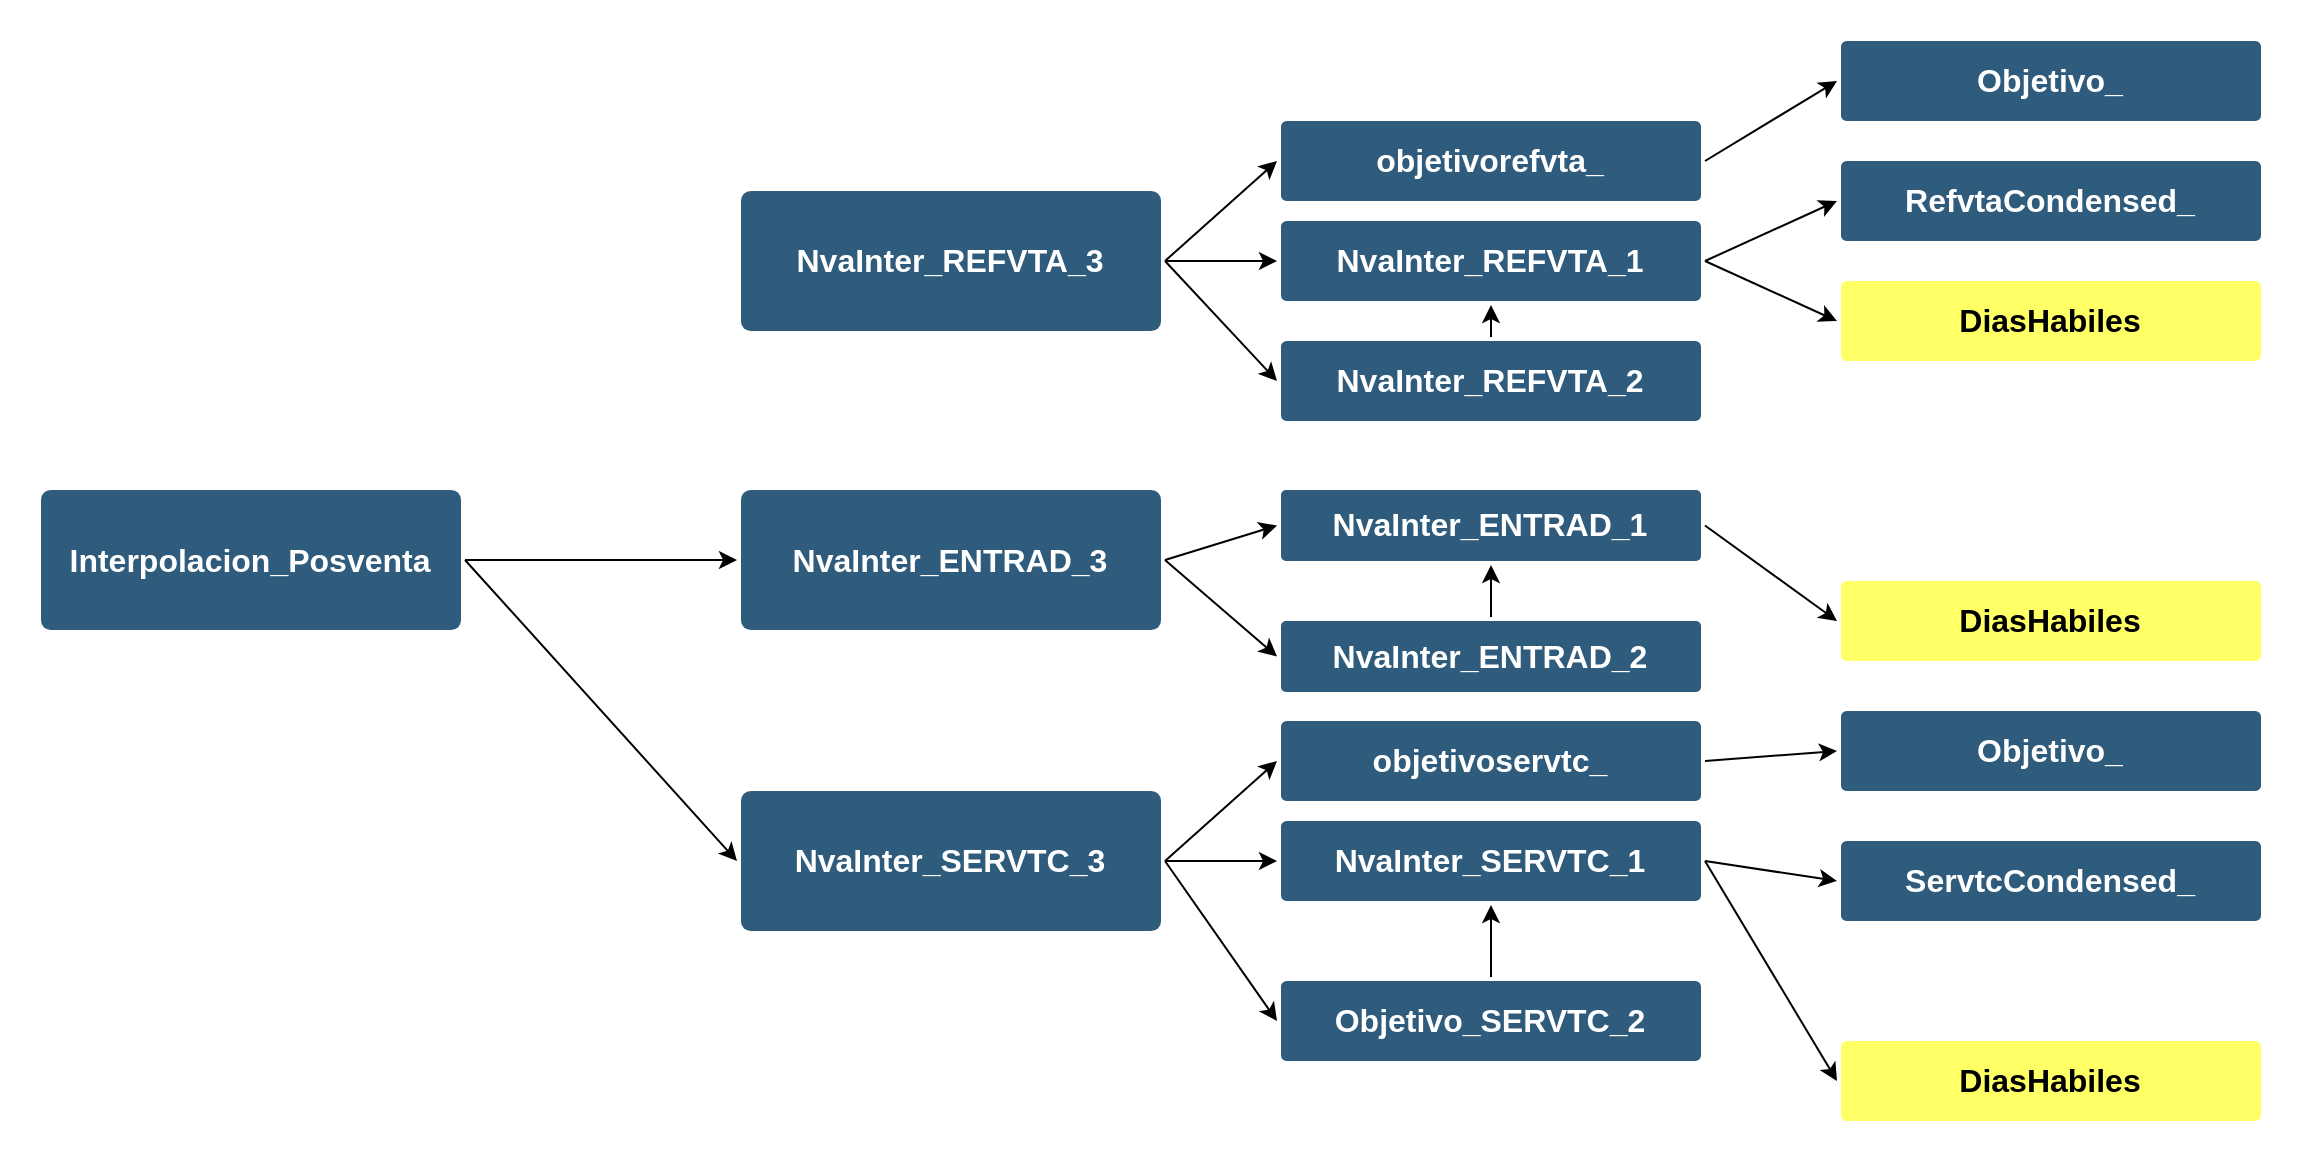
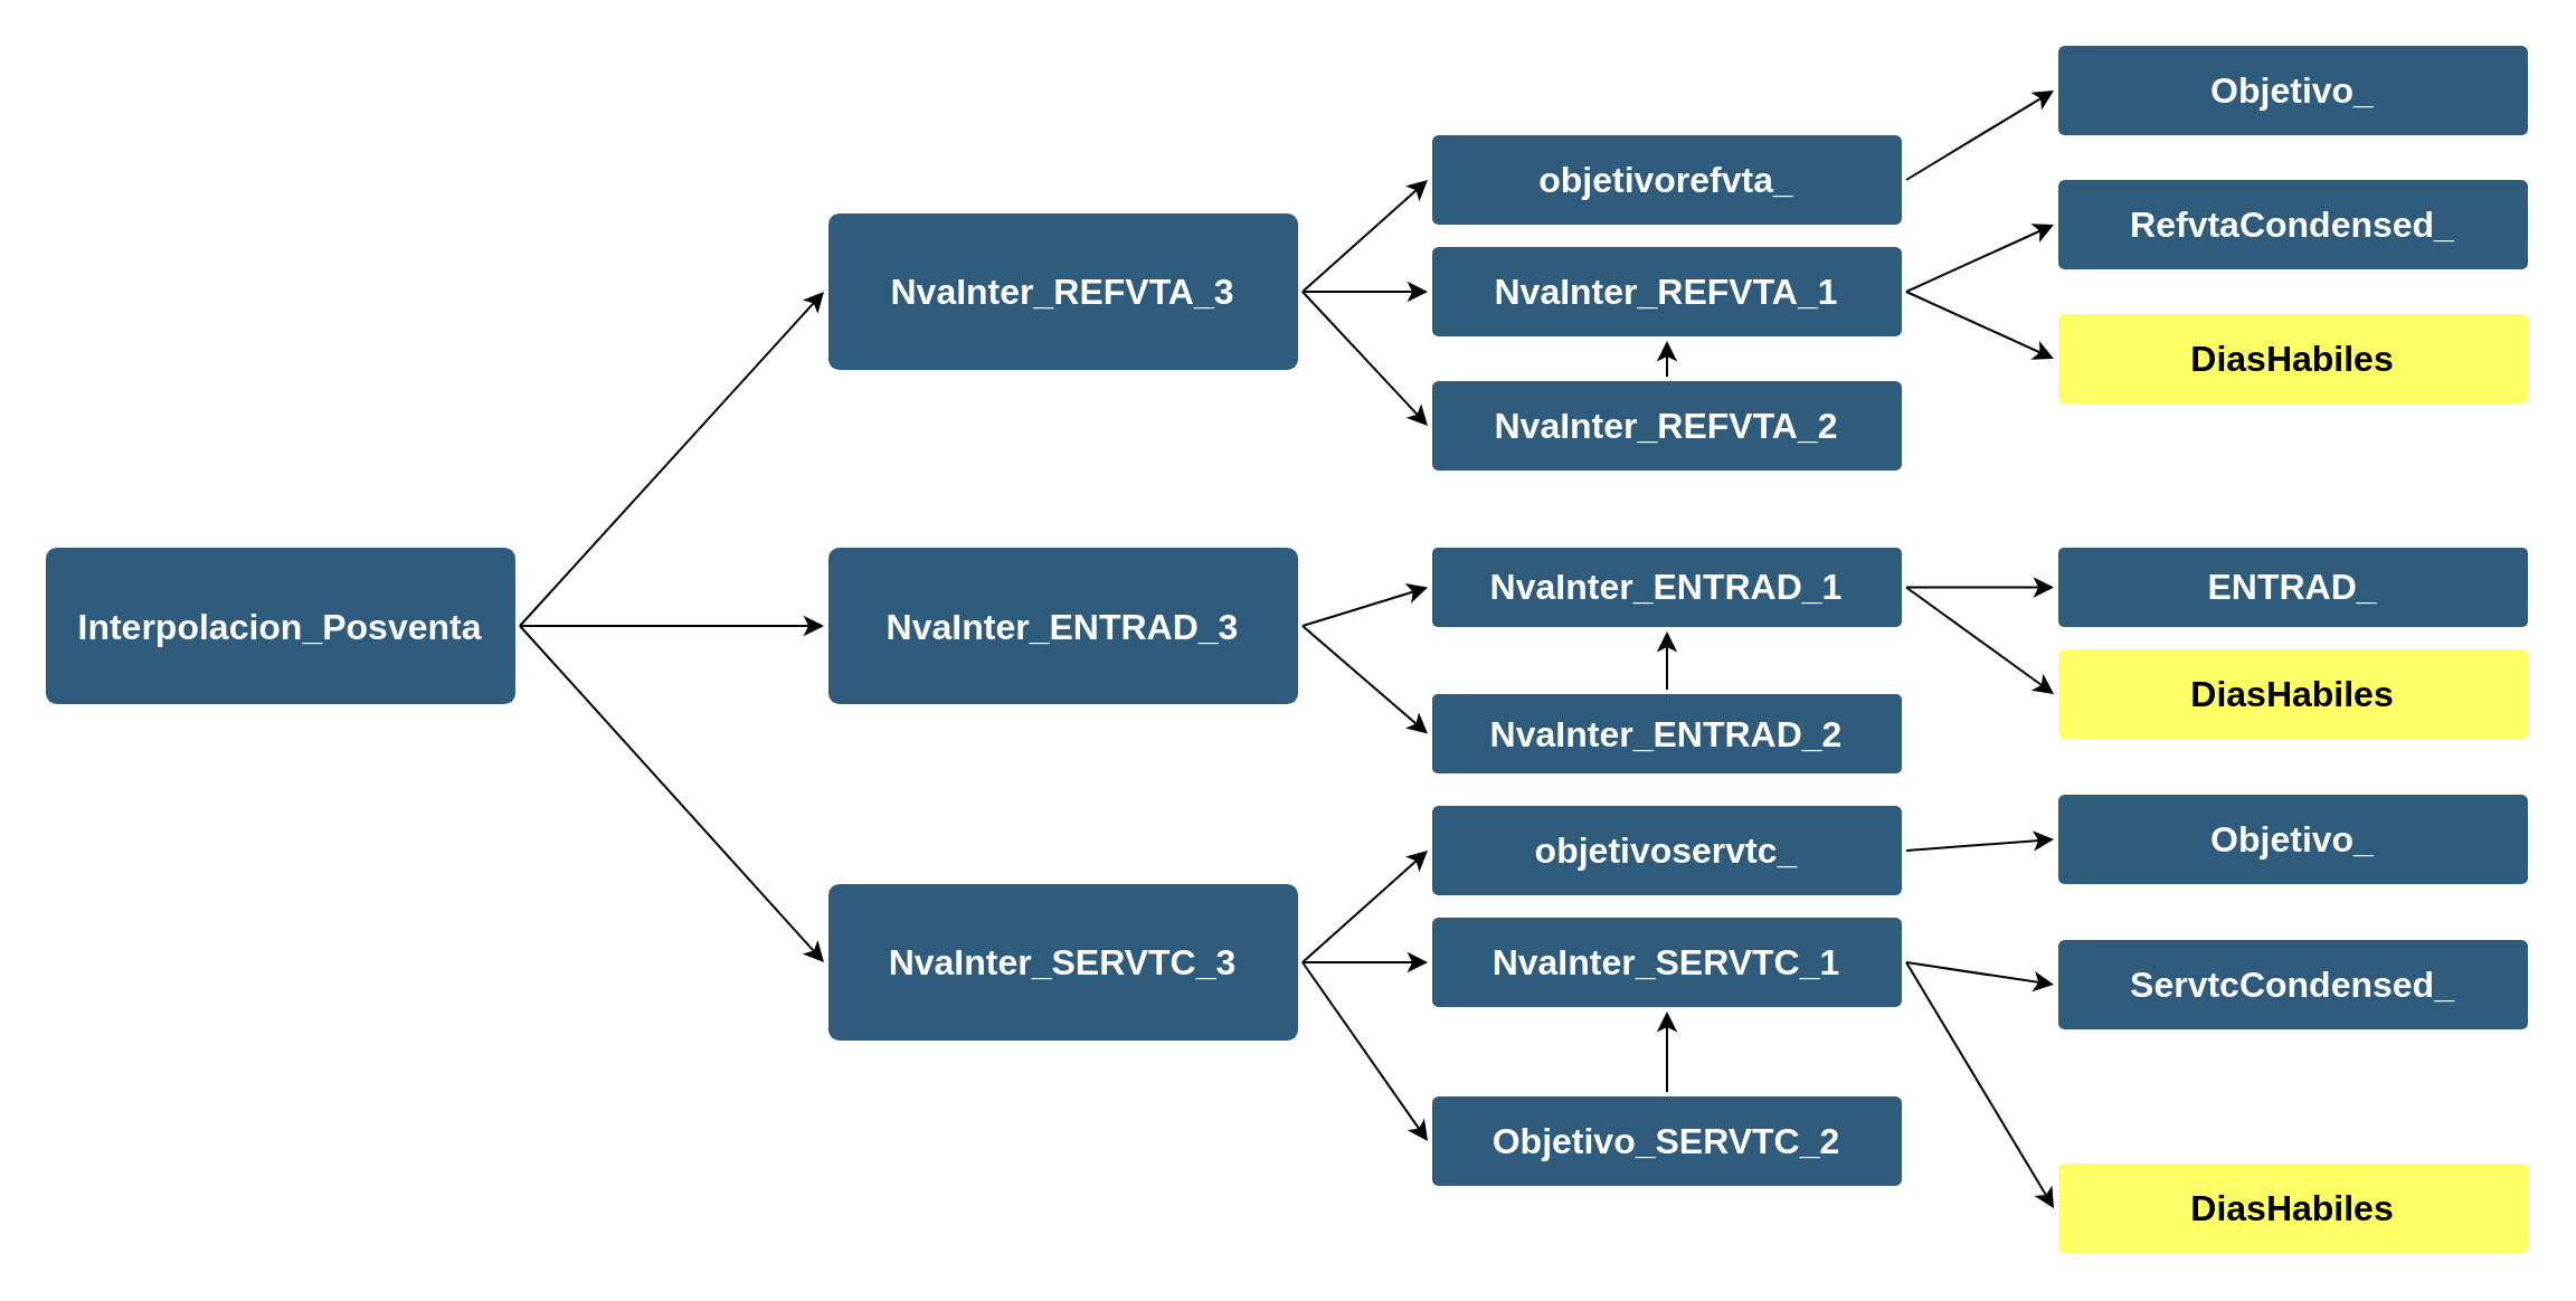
  <mxCell id="0" />
  <mxCell id="1" parent="0" />
  <mxCell id="2" style="rounded=0;orthogonalLoop=1;jettySize=auto;html=1;exitX=1;exitY=0.5;exitDx=0;exitDy=0;" edge="1" parent="1" source="3" target="10"><mxGeometry relative="1" as="geometry" /></mxCell>
  <mxCell id="3" value="Interpolacion_Posventa" style="rounded=1;whiteSpace=wrap;html=1;shadow=0;labelBackgroundColor=none;strokeColor=none;strokeWidth=3;fillColor=#2F5B7C;fontFamily=Helvetica;fontSize=16;fontColor=#FFFFFF;align=center;fontStyle=1;spacing=5;arcSize=7;perimeterSpacing=2;" vertex="1" parent="1"><mxGeometry x="20" y="244.5" width="210" height="70" as="geometry" /></mxCell>
  <mxCell id="4" style="edgeStyle=none;rounded=0;orthogonalLoop=1;jettySize=auto;html=1;exitX=1;exitY=0.5;exitDx=0;exitDy=0;entryX=0;entryY=0.5;entryDx=0;entryDy=0;" edge="1" parent="1" source="7" target="19"><mxGeometry relative="1" as="geometry" /></mxCell>
  <mxCell id="5" style="edgeStyle=none;rounded=0;orthogonalLoop=1;jettySize=auto;html=1;exitX=1;exitY=0.5;exitDx=0;exitDy=0;entryX=0;entryY=0.5;entryDx=0;entryDy=0;" edge="1" parent="1" source="7" target="21"><mxGeometry relative="1" as="geometry" /></mxCell>
  <mxCell id="6" style="edgeStyle=none;rounded=0;orthogonalLoop=1;jettySize=auto;html=1;exitX=1;exitY=0.5;exitDx=0;exitDy=0;entryX=0;entryY=0.5;entryDx=0;entryDy=0;" edge="1" parent="1" source="7" target="23"><mxGeometry relative="1" as="geometry" /></mxCell>
  <mxCell id="7" value="NvaInter_REFVTA_3" style="rounded=1;whiteSpace=wrap;html=1;shadow=0;labelBackgroundColor=none;strokeColor=none;strokeWidth=3;fillColor=#2F5B7C;fontFamily=Helvetica;fontSize=16;fontColor=#FFFFFF;align=center;fontStyle=1;spacing=5;arcSize=7;perimeterSpacing=2;" vertex="1" parent="1"><mxGeometry x="370" y="95" width="210" height="70" as="geometry" /></mxCell>
  <mxCell id="8" style="edgeStyle=none;rounded=0;orthogonalLoop=1;jettySize=auto;html=1;exitX=1;exitY=0.5;exitDx=0;exitDy=0;entryX=0;entryY=0.5;entryDx=0;entryDy=0;" edge="1" parent="1" source="10" target="26"><mxGeometry relative="1" as="geometry" /></mxCell>
  <mxCell id="9" style="edgeStyle=none;rounded=0;orthogonalLoop=1;jettySize=auto;html=1;exitX=1;exitY=0.5;exitDx=0;exitDy=0;entryX=0;entryY=0.5;entryDx=0;entryDy=0;" edge="1" parent="1" source="10" target="28"><mxGeometry relative="1" as="geometry" /></mxCell>
  <mxCell id="10" value="NvaInter_ENTRAD_3" style="rounded=1;whiteSpace=wrap;html=1;shadow=0;labelBackgroundColor=none;strokeColor=none;strokeWidth=3;fillColor=#2F5B7C;fontFamily=Helvetica;fontSize=16;fontColor=#FFFFFF;align=center;fontStyle=1;spacing=5;arcSize=7;perimeterSpacing=2;" vertex="1" parent="1"><mxGeometry x="370" y="244.5" width="210" height="70" as="geometry" /></mxCell>
  <mxCell id="11" style="edgeStyle=none;rounded=0;orthogonalLoop=1;jettySize=auto;html=1;exitX=1;exitY=0.5;exitDx=0;exitDy=0;entryX=0;entryY=0.5;entryDx=0;entryDy=0;" edge="1" parent="1" source="14" target="35"><mxGeometry relative="1" as="geometry" /></mxCell>
  <mxCell id="12" style="edgeStyle=none;rounded=0;orthogonalLoop=1;jettySize=auto;html=1;exitX=1;exitY=0.5;exitDx=0;exitDy=0;entryX=0;entryY=0.5;entryDx=0;entryDy=0;" edge="1" parent="1" source="14" target="31"><mxGeometry relative="1" as="geometry" /></mxCell>
  <mxCell id="13" style="edgeStyle=none;rounded=0;orthogonalLoop=1;jettySize=auto;html=1;exitX=1;exitY=0.5;exitDx=0;exitDy=0;entryX=0;entryY=0.5;entryDx=0;entryDy=0;" edge="1" parent="1" source="14" target="33"><mxGeometry relative="1" as="geometry" /></mxCell>
  <mxCell id="14" value="NvaInter_SERVTC_3" style="rounded=1;whiteSpace=wrap;html=1;shadow=0;labelBackgroundColor=none;strokeColor=none;strokeWidth=3;fillColor=#2F5B7C;fontFamily=Helvetica;fontSize=16;fontColor=#FFFFFF;align=center;fontStyle=1;spacing=5;arcSize=7;perimeterSpacing=2;" vertex="1" parent="1"><mxGeometry x="370" y="395" width="210" height="70" as="geometry" /></mxCell>
+ <mxCell id="15" style="rounded=0;orthogonalLoop=1;jettySize=auto;html=1;exitX=1;exitY=0.5;exitDx=0;exitDy=0;entryX=0;entryY=0.5;entryDx=0;entryDy=0;" edge="1" parent="1" source="3" target="7"><mxGeometry relative="1" as="geometry"><mxPoint x="242" y="290" as="sourcePoint" /><mxPoint x="378" y="290" as="targetPoint" /></mxGeometry></mxCell>
  <mxCell id="16" style="rounded=0;orthogonalLoop=1;jettySize=auto;html=1;exitX=1;exitY=0.5;exitDx=0;exitDy=0;entryX=0;entryY=0.5;entryDx=0;entryDy=0;" edge="1" parent="1" source="3" target="14"><mxGeometry relative="1" as="geometry"><mxPoint x="252" y="300" as="sourcePoint" /><mxPoint x="388" y="300" as="targetPoint" /></mxGeometry></mxCell>
  <mxCell id="17" style="edgeStyle=none;rounded=0;orthogonalLoop=1;jettySize=auto;html=1;exitX=1;exitY=0.5;exitDx=0;exitDy=0;entryX=0;entryY=0.5;entryDx=0;entryDy=0;" edge="1" parent="1" source="19" target="36"><mxGeometry relative="1" as="geometry" /></mxCell>
  <mxCell id="18" style="edgeStyle=none;rounded=0;orthogonalLoop=1;jettySize=auto;html=1;exitX=1;exitY=0.5;exitDx=0;exitDy=0;entryX=0;entryY=0.5;entryDx=0;entryDy=0;" edge="1" parent="1" source="19" target="37"><mxGeometry relative="1" as="geometry" /></mxCell>
  <mxCell id="19" value="NvaInter_REFVTA_1" style="rounded=1;whiteSpace=wrap;html=1;shadow=0;labelBackgroundColor=none;strokeColor=none;strokeWidth=3;fillColor=#2F5B7C;fontFamily=Helvetica;fontSize=16;fontColor=#FFFFFF;align=center;fontStyle=1;spacing=5;arcSize=7;perimeterSpacing=2;" vertex="1" parent="1"><mxGeometry x="640" y="110" width="210" height="40" as="geometry" /></mxCell>
  <mxCell id="20" style="edgeStyle=none;rounded=0;orthogonalLoop=1;jettySize=auto;html=1;exitX=0.5;exitY=0;exitDx=0;exitDy=0;entryX=0.5;entryY=1;entryDx=0;entryDy=0;" edge="1" parent="1" source="21" target="19"><mxGeometry relative="1" as="geometry" /></mxCell>
  <mxCell id="21" value="NvaInter_REFVTA_2" style="rounded=1;whiteSpace=wrap;html=1;shadow=0;labelBackgroundColor=none;strokeColor=none;strokeWidth=3;fillColor=#2F5B7C;fontFamily=Helvetica;fontSize=16;fontColor=#FFFFFF;align=center;fontStyle=1;spacing=5;arcSize=7;perimeterSpacing=2;" vertex="1" parent="1"><mxGeometry x="640" y="170" width="210" height="40" as="geometry" /></mxCell>
  <mxCell id="22" style="edgeStyle=none;rounded=0;orthogonalLoop=1;jettySize=auto;html=1;exitX=1;exitY=0.5;exitDx=0;exitDy=0;entryX=0;entryY=0.5;entryDx=0;entryDy=0;" edge="1" parent="1" source="23" target="38"><mxGeometry relative="1" as="geometry" /></mxCell>
  <mxCell id="23" value="objetivorefvta_" style="rounded=1;whiteSpace=wrap;html=1;shadow=0;labelBackgroundColor=none;strokeColor=none;strokeWidth=3;fillColor=#2F5B7C;fontFamily=Helvetica;fontSize=16;fontColor=#FFFFFF;align=center;fontStyle=1;spacing=5;arcSize=7;perimeterSpacing=2;" vertex="1" parent="1"><mxGeometry x="640" y="60" width="210" height="40" as="geometry" /></mxCell>
+ <mxCell id="24" style="edgeStyle=none;rounded=0;orthogonalLoop=1;jettySize=auto;html=1;exitX=1;exitY=0.5;exitDx=0;exitDy=0;entryX=0;entryY=0.5;entryDx=0;entryDy=0;" edge="1" parent="1" source="26" target="39"><mxGeometry relative="1" as="geometry" /></mxCell>
  <mxCell id="25" style="edgeStyle=none;rounded=0;orthogonalLoop=1;jettySize=auto;html=1;exitX=1;exitY=0.5;exitDx=0;exitDy=0;entryX=0;entryY=0.5;entryDx=0;entryDy=0;" edge="1" parent="1" source="26" target="40"><mxGeometry relative="1" as="geometry" /></mxCell>
  <mxCell id="26" value="NvaInter_ENTRAD_1" style="rounded=1;whiteSpace=wrap;html=1;shadow=0;labelBackgroundColor=none;strokeColor=none;strokeWidth=3;fillColor=#2F5B7C;fontFamily=Helvetica;fontSize=16;fontColor=#FFFFFF;align=center;fontStyle=1;spacing=5;arcSize=7;perimeterSpacing=2;" vertex="1" parent="1"><mxGeometry x="640" y="244.5" width="210" height="35.5" as="geometry" /></mxCell>
  <mxCell id="27" style="edgeStyle=none;rounded=0;orthogonalLoop=1;jettySize=auto;html=1;exitX=0.5;exitY=0;exitDx=0;exitDy=0;entryX=0.5;entryY=1;entryDx=0;entryDy=0;" edge="1" parent="1" source="28" target="26"><mxGeometry relative="1" as="geometry" /></mxCell>
  <mxCell id="28" value="NvaInter_ENTRAD_2" style="rounded=1;whiteSpace=wrap;html=1;shadow=0;labelBackgroundColor=none;strokeColor=none;strokeWidth=3;fillColor=#2F5B7C;fontFamily=Helvetica;fontSize=16;fontColor=#FFFFFF;align=center;fontStyle=1;spacing=5;arcSize=7;perimeterSpacing=2;" vertex="1" parent="1"><mxGeometry x="640" y="310" width="210" height="35.5" as="geometry" /></mxCell>
  <mxCell id="29" style="edgeStyle=none;rounded=0;orthogonalLoop=1;jettySize=auto;html=1;exitX=1;exitY=0.5;exitDx=0;exitDy=0;entryX=0;entryY=0.5;entryDx=0;entryDy=0;" edge="1" parent="1" source="31" target="42"><mxGeometry relative="1" as="geometry" /></mxCell>
  <mxCell id="30" style="edgeStyle=none;rounded=0;orthogonalLoop=1;jettySize=auto;html=1;exitX=1;exitY=0.5;exitDx=0;exitDy=0;entryX=0;entryY=0.5;entryDx=0;entryDy=0;" edge="1" parent="1" source="31" target="43"><mxGeometry relative="1" as="geometry" /></mxCell>
  <mxCell id="31" value="NvaInter_SERVTC_1" style="rounded=1;whiteSpace=wrap;html=1;shadow=0;labelBackgroundColor=none;strokeColor=none;strokeWidth=3;fillColor=#2F5B7C;fontFamily=Helvetica;fontSize=16;fontColor=#FFFFFF;align=center;fontStyle=1;spacing=5;arcSize=7;perimeterSpacing=2;" vertex="1" parent="1"><mxGeometry x="640" y="410" width="210" height="40" as="geometry" /></mxCell>
  <mxCell id="32" style="edgeStyle=none;rounded=0;orthogonalLoop=1;jettySize=auto;html=1;exitX=0.5;exitY=0;exitDx=0;exitDy=0;entryX=0.5;entryY=1;entryDx=0;entryDy=0;" edge="1" parent="1" source="33" target="31"><mxGeometry relative="1" as="geometry" /></mxCell>
  <mxCell id="33" value="Objetivo_SERVTC_2" style="rounded=1;whiteSpace=wrap;html=1;shadow=0;labelBackgroundColor=none;strokeColor=none;strokeWidth=3;fillColor=#2F5B7C;fontFamily=Helvetica;fontSize=16;fontColor=#FFFFFF;align=center;fontStyle=1;spacing=5;arcSize=7;perimeterSpacing=2;" vertex="1" parent="1"><mxGeometry x="640" y="490" width="210" height="40" as="geometry" /></mxCell>
  <mxCell id="34" style="edgeStyle=none;rounded=0;orthogonalLoop=1;jettySize=auto;html=1;exitX=1;exitY=0.5;exitDx=0;exitDy=0;entryX=0;entryY=0.5;entryDx=0;entryDy=0;" edge="1" parent="1" source="35" target="41"><mxGeometry relative="1" as="geometry" /></mxCell>
  <mxCell id="35" value="objetivoservtc_" style="rounded=1;whiteSpace=wrap;html=1;shadow=0;labelBackgroundColor=none;strokeColor=none;strokeWidth=3;fillColor=#2F5B7C;fontFamily=Helvetica;fontSize=16;fontColor=#FFFFFF;align=center;fontStyle=1;spacing=5;arcSize=7;perimeterSpacing=2;" vertex="1" parent="1"><mxGeometry x="640" y="360" width="210" height="40" as="geometry" /></mxCell>
  <mxCell id="36" value="RefvtaCondensed_" style="rounded=1;whiteSpace=wrap;html=1;shadow=0;labelBackgroundColor=none;strokeColor=none;strokeWidth=3;fillColor=#2F5B7C;fontFamily=Helvetica;fontSize=16;fontColor=#FFFFFF;align=center;fontStyle=1;spacing=5;arcSize=7;perimeterSpacing=2;" vertex="1" parent="1"><mxGeometry x="920" y="80" width="210" height="40" as="geometry" /></mxCell>
  <mxCell id="37" value="&lt;font color=&quot;#000000&quot;&gt;DiasHabiles&lt;/font&gt;" style="rounded=1;whiteSpace=wrap;html=1;shadow=0;labelBackgroundColor=none;strokeColor=none;strokeWidth=3;fillColor=#FFFF66;fontFamily=Helvetica;fontSize=16;fontColor=#FFFFFF;align=center;fontStyle=1;spacing=5;arcSize=7;perimeterSpacing=2;" vertex="1" parent="1"><mxGeometry x="920" y="140" width="210" height="40" as="geometry" /></mxCell>
  <mxCell id="38" value="Objetivo_" style="rounded=1;whiteSpace=wrap;html=1;shadow=0;labelBackgroundColor=none;strokeColor=none;strokeWidth=3;fillColor=#2F5B7C;fontFamily=Helvetica;fontSize=16;fontColor=#FFFFFF;align=center;fontStyle=1;spacing=5;arcSize=7;perimeterSpacing=2;" vertex="1" parent="1"><mxGeometry x="920" y="20" width="210" height="40" as="geometry" /></mxCell>
+ <mxCell id="39" value="ENTRAD_" style="rounded=1;whiteSpace=wrap;html=1;shadow=0;labelBackgroundColor=none;strokeColor=none;strokeWidth=3;fillColor=#2F5B7C;fontFamily=Helvetica;fontSize=16;fontColor=#FFFFFF;align=center;fontStyle=1;spacing=5;arcSize=7;perimeterSpacing=2;" vertex="1" parent="1"><mxGeometry x="920" y="244.5" width="210" height="35.5" as="geometry" /></mxCell>
  <mxCell id="40" value="&lt;font color=&quot;#000000&quot;&gt;DiasHabiles&lt;/font&gt;" style="rounded=1;whiteSpace=wrap;html=1;shadow=0;labelBackgroundColor=none;strokeColor=none;strokeWidth=3;fillColor=#FFFF66;fontFamily=Helvetica;fontSize=16;fontColor=#FFFFFF;align=center;fontStyle=1;spacing=5;arcSize=7;perimeterSpacing=2;" vertex="1" parent="1"><mxGeometry x="920" y="290" width="210" height="40" as="geometry" /></mxCell>
  <mxCell id="41" value="Objetivo_" style="rounded=1;whiteSpace=wrap;html=1;shadow=0;labelBackgroundColor=none;strokeColor=none;strokeWidth=3;fillColor=#2F5B7C;fontFamily=Helvetica;fontSize=16;fontColor=#FFFFFF;align=center;fontStyle=1;spacing=5;arcSize=7;perimeterSpacing=2;" vertex="1" parent="1"><mxGeometry x="920" y="355" width="210" height="40" as="geometry" /></mxCell>
  <mxCell id="42" value="ServtcCondensed_" style="rounded=1;whiteSpace=wrap;html=1;shadow=0;labelBackgroundColor=none;strokeColor=none;strokeWidth=3;fillColor=#2F5B7C;fontFamily=Helvetica;fontSize=16;fontColor=#FFFFFF;align=center;fontStyle=1;spacing=5;arcSize=7;perimeterSpacing=2;" vertex="1" parent="1"><mxGeometry x="920" y="420" width="210" height="40" as="geometry" /></mxCell>
  <mxCell id="43" value="&lt;font color=&quot;#000000&quot;&gt;DiasHabiles&lt;/font&gt;" style="rounded=1;whiteSpace=wrap;html=1;shadow=0;labelBackgroundColor=none;strokeColor=none;strokeWidth=3;fillColor=#FFFF66;fontFamily=Helvetica;fontSize=16;fontColor=#FFFFFF;align=center;fontStyle=1;spacing=5;arcSize=7;perimeterSpacing=2;" vertex="1" parent="1"><mxGeometry x="920" y="520" width="210" height="40" as="geometry" /></mxCell>
